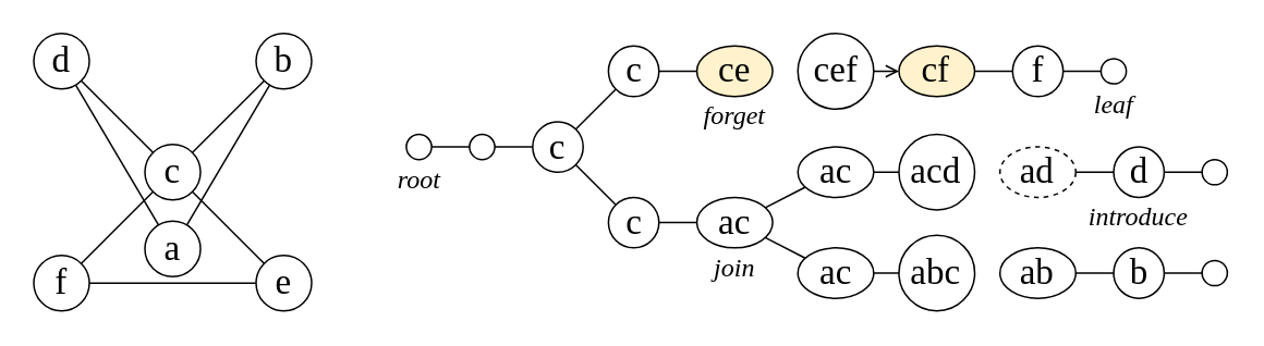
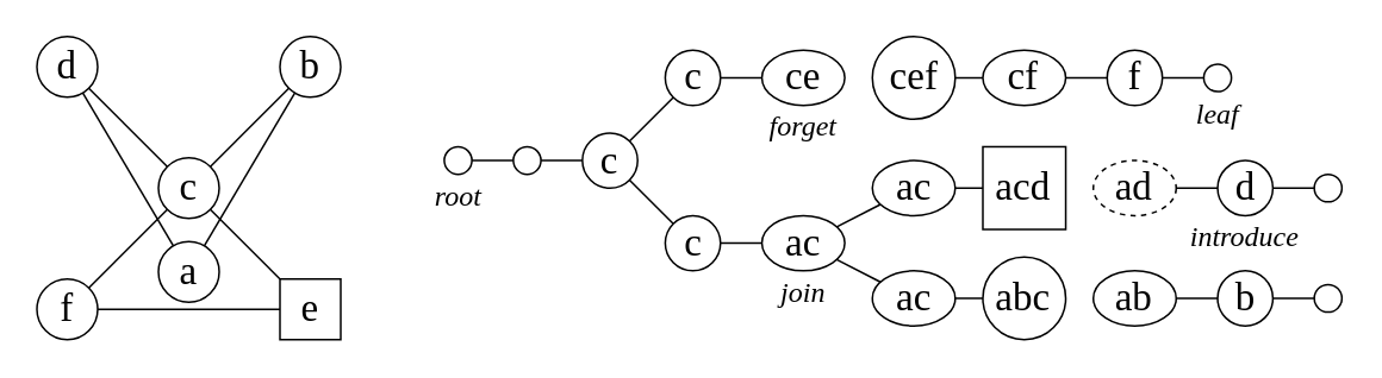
  <mxCell id="0" />
  <mxCell id="1" parent="0" />
  <mxCell id="2" value="" style="group" vertex="1" connectable="0" parent="1"><mxGeometry x="20" y="20" width="730.24" height="170" as="geometry" /></mxCell>
  <mxCell id="3" value="" style="group;fontFamily=Verdana;fontStyle=2;fontSize=18;" vertex="1" connectable="0" parent="2"><mxGeometry width="170.001" height="170" as="geometry" /></mxCell>
  <mxCell id="4" value="a" style="ellipse;whiteSpace=wrap;html=1;aspect=fixed;fontFamily=Verdana;fontSize=22;fontStyle=0;rounded=0;" vertex="1" parent="3"><mxGeometry x="68.0" y="115" width="34.0" height="34.0" as="geometry" /></mxCell>
  <mxCell id="5" value="d" style="ellipse;whiteSpace=wrap;html=1;fontFamily=Verdana;fontSize=22;fontStyle=0;rounded=0;" vertex="1" parent="3"><mxGeometry width="34.0" height="34.0" as="geometry" /></mxCell>
  <mxCell id="6" value="b" style="ellipse;whiteSpace=wrap;html=1;fontFamily=Verdana;fontSize=22;fontStyle=0;rounded=0;" vertex="1" parent="3"><mxGeometry x="136.001" width="34.0" height="34.0" as="geometry" /></mxCell>
  <mxCell id="7" value="c" style="ellipse;whiteSpace=wrap;html=1;fontFamily=Verdana;fontSize=22;fontStyle=0;rounded=0;" vertex="1" parent="3"><mxGeometry x="68.0" y="68.0" width="34.0" height="34.0" as="geometry" /></mxCell>
  <mxCell id="8" value="f" style="ellipse;whiteSpace=wrap;html=1;fontFamily=Verdana;fontSize=22;fontStyle=0;rounded=0;" vertex="1" parent="3"><mxGeometry y="136.0" width="34.0" height="34.0" as="geometry" /></mxCell>
- <mxCell id="9" value="e" style="ellipse;whiteSpace=wrap;html=1;fontFamily=Verdana;fontSize=22;fontStyle=0;rounded=0;" vertex="1" parent="3"><mxGeometry x="136.001" y="136.0" width="34.0" height="34.0" as="geometry" /></mxCell>
+ <mxCell id="9" value="e" style="whiteSpace=wrap;html=1;fontFamily=Verdana;fontSize=22;fontStyle=0;rounded=0;" vertex="1" parent="3"><mxGeometry x="136.001" y="136.0" width="34.0" height="34.0" as="geometry" /></mxCell>
  <mxCell id="10" value="" style="endArrow=none;html=1;rounded=0;fontFamily=Verdana;fontSize=22;fontStyle=0;" edge="1" parent="3" source="5" target="4"><mxGeometry width="50" height="50" relative="1" as="geometry"><mxPoint x="306.002" y="289" as="sourcePoint" /><mxPoint x="348.502" y="246.5" as="targetPoint" /></mxGeometry></mxCell>
  <mxCell id="11" value="" style="endArrow=none;html=1;rounded=0;fontFamily=Verdana;fontSize=22;fontStyle=0;" edge="1" parent="3" source="4" target="6"><mxGeometry width="50" height="50" relative="1" as="geometry"><mxPoint x="306.002" y="289" as="sourcePoint" /><mxPoint x="348.502" y="246.5" as="targetPoint" /></mxGeometry></mxCell>
  <mxCell id="12" value="" style="endArrow=none;html=1;rounded=0;fontFamily=Verdana;fontSize=22;fontStyle=0;" edge="1" parent="3" source="7" target="5"><mxGeometry width="50" height="50" relative="1" as="geometry"><mxPoint x="306.002" y="289" as="sourcePoint" /><mxPoint x="348.502" y="246.5" as="targetPoint" /></mxGeometry></mxCell>
  <mxCell id="13" value="" style="endArrow=none;html=1;rounded=0;fontFamily=Verdana;fontSize=22;fontStyle=0;" edge="1" parent="3" source="7" target="6"><mxGeometry width="50" height="50" relative="1" as="geometry"><mxPoint x="153.001" y="76.5" as="sourcePoint" /><mxPoint x="195.501" y="34.0" as="targetPoint" /></mxGeometry></mxCell>
  <mxCell id="14" value="" style="endArrow=none;html=1;rounded=0;fontFamily=Verdana;fontSize=22;fontStyle=0;" edge="1" parent="3" source="8" target="7"><mxGeometry width="50" height="50" relative="1" as="geometry"><mxPoint x="306.002" y="289" as="sourcePoint" /><mxPoint x="348.502" y="246.5" as="targetPoint" /></mxGeometry></mxCell>
  <mxCell id="15" value="" style="endArrow=none;html=1;rounded=0;fontFamily=Verdana;fontSize=22;fontStyle=0;" edge="1" parent="3" source="9" target="7"><mxGeometry width="50" height="50" relative="1" as="geometry"><mxPoint x="306.002" y="289" as="sourcePoint" /><mxPoint x="348.502" y="246.5" as="targetPoint" /></mxGeometry></mxCell>
  <mxCell id="16" value="" style="endArrow=none;html=1;rounded=0;fontFamily=Verdana;fontSize=22;fontStyle=0;" edge="1" parent="3" source="8" target="9"><mxGeometry width="50" height="50" relative="1" as="geometry"><mxPoint x="306.002" y="289" as="sourcePoint" /><mxPoint x="348.502" y="246.5" as="targetPoint" /></mxGeometry></mxCell>
  <mxCell id="17" value="" style="group;fontFamily=Verdana;" vertex="1" connectable="0" parent="2"><mxGeometry x="227.956" width="502.284" height="170" as="geometry" /></mxCell>
  <mxCell id="18" value="" style="ellipse;whiteSpace=wrap;html=1;rounded=0;fontSize=22;fontFamily=Verdana;fontStyle=0" vertex="1" parent="17"><mxGeometry x="486.829" y="77.273" width="15.455" height="15.455" as="geometry" /></mxCell>
  <mxCell id="19" value="d" style="ellipse;whiteSpace=wrap;html=1;rounded=0;fontSize=22;fontFamily=Verdana;fontStyle=0" vertex="1" parent="17"><mxGeometry x="432.737" y="69.545" width="30.91" height="30.909" as="geometry" /></mxCell>
  <mxCell id="20" value="ad" style="ellipse;whiteSpace=wrap;html=1;rounded=0;fontSize=22;fontFamily=Verdana;fontStyle=0;dashed=1;" vertex="1" parent="17"><mxGeometry x="363.19" y="69.545" width="46.365" height="30.909" as="geometry" /></mxCell>
- <mxCell id="21" value="acd" style="ellipse;whiteSpace=wrap;html=1;rounded=0;fontSize=22;fontFamily=Verdana;fontStyle=0" vertex="1" parent="17"><mxGeometry x="301.37" y="61.818" width="46.365" height="46.364" as="geometry" /></mxCell>
+ <mxCell id="21" value="acd" style="whiteSpace=wrap;html=1;fontSize=22;fontFamily=Verdana;fontStyle=0;rounded=0;" vertex="1" parent="17"><mxGeometry x="301.37" y="61.818" width="46.365" height="46.364" as="geometry" /></mxCell>
  <mxCell id="22" value="ac" style="ellipse;whiteSpace=wrap;html=1;rounded=0;fontSize=22;fontFamily=Verdana;fontStyle=0" vertex="1" parent="17"><mxGeometry x="239.551" y="69.545" width="46.365" height="30.909" as="geometry" /></mxCell>
  <mxCell id="23" value="" style="ellipse;whiteSpace=wrap;html=1;rounded=0;fontSize=22;fontFamily=Verdana;fontStyle=0" vertex="1" parent="17"><mxGeometry x="486.829" y="139.091" width="15.455" height="15.455" as="geometry" /></mxCell>
  <mxCell id="24" value="b" style="ellipse;whiteSpace=wrap;html=1;rounded=0;fontSize=22;fontFamily=Verdana;fontStyle=0" vertex="1" parent="17"><mxGeometry x="432.737" y="131.364" width="30.91" height="30.909" as="geometry" /></mxCell>
  <mxCell id="25" value="ab" style="ellipse;whiteSpace=wrap;html=1;rounded=0;fontSize=22;fontFamily=Verdana;fontStyle=0" vertex="1" parent="17"><mxGeometry x="363.19" y="131.364" width="46.365" height="30.909" as="geometry" /></mxCell>
  <mxCell id="26" value="abc" style="ellipse;whiteSpace=wrap;html=1;rounded=0;fontSize=22;fontFamily=Verdana;fontStyle=0" vertex="1" parent="17"><mxGeometry x="301.37" y="123.636" width="46.365" height="46.364" as="geometry" /></mxCell>
  <mxCell id="27" value="ac" style="ellipse;whiteSpace=wrap;html=1;rounded=0;fontSize=22;fontFamily=Verdana;fontStyle=0" vertex="1" parent="17"><mxGeometry x="239.551" y="131.364" width="46.365" height="30.909" as="geometry" /></mxCell>
  <mxCell id="28" value="" style="ellipse;whiteSpace=wrap;html=1;rounded=0;fontSize=22;fontFamily=Verdana;fontStyle=0" vertex="1" parent="17"><mxGeometry x="425.009" y="15.455" width="15.455" height="15.455" as="geometry" /></mxCell>
  <mxCell id="29" value="f" style="ellipse;whiteSpace=wrap;html=1;rounded=0;fontSize=22;fontFamily=Verdana;fontStyle=0" vertex="1" parent="17"><mxGeometry x="370.917" y="7.727" width="30.91" height="30.909" as="geometry" /></mxCell>
- <mxCell id="30" value="cf" style="ellipse;whiteSpace=wrap;html=1;rounded=0;fontSize=22;fontFamily=Verdana;fontStyle=0;fillColor=#fff2cc;" vertex="1" parent="17"><mxGeometry x="301.37" y="7.727" width="46.365" height="30.909" as="geometry" /></mxCell>
+ <mxCell id="30" value="cf" style="ellipse;whiteSpace=wrap;html=1;rounded=0;fontSize=22;fontFamily=Verdana;fontStyle=0" vertex="1" parent="17"><mxGeometry x="301.37" y="7.727" width="46.365" height="30.909" as="geometry" /></mxCell>
  <mxCell id="31" value="cef" style="ellipse;whiteSpace=wrap;html=1;rounded=0;fontSize=22;fontFamily=Verdana;fontStyle=0" vertex="1" parent="17"><mxGeometry x="239.551" width="46.365" height="46.364" as="geometry" /></mxCell>
- <mxCell id="32" value="ce" style="ellipse;whiteSpace=wrap;html=1;rounded=0;fontSize=22;fontFamily=Verdana;fontStyle=0;fillColor=#fff2cc;" vertex="1" parent="17"><mxGeometry x="177.731" y="7.727" width="46.365" height="30.909" as="geometry" /></mxCell>
+ <mxCell id="32" value="ce" style="ellipse;whiteSpace=wrap;html=1;rounded=0;fontSize=22;fontFamily=Verdana;fontStyle=0" vertex="1" parent="17"><mxGeometry x="177.731" y="7.727" width="46.365" height="30.909" as="geometry" /></mxCell>
  <mxCell id="33" value="ac" style="ellipse;whiteSpace=wrap;html=1;rounded=0;fontSize=22;fontFamily=Verdana;fontStyle=0" vertex="1" parent="17"><mxGeometry x="177.731" y="100.455" width="46.365" height="30.909" as="geometry" /></mxCell>
  <mxCell id="34" value="c" style="ellipse;whiteSpace=wrap;html=1;rounded=0;fontSize=22;fontFamily=Verdana;fontStyle=0" vertex="1" parent="17"><mxGeometry x="123.639" y="100.455" width="30.91" height="30.909" as="geometry" /></mxCell>
  <mxCell id="35" value="c" style="ellipse;whiteSpace=wrap;html=1;rounded=0;fontSize=22;fontFamily=Verdana;fontStyle=0" vertex="1" parent="17"><mxGeometry x="123.639" y="7.727" width="30.91" height="30.909" as="geometry" /></mxCell>
  <mxCell id="36" value="c" style="ellipse;whiteSpace=wrap;html=1;rounded=0;fontSize=22;fontFamily=Verdana;fontStyle=0" vertex="1" parent="17"><mxGeometry x="77.274" y="54.091" width="30.91" height="30.909" as="geometry" /></mxCell>
  <mxCell id="37" value="" style="ellipse;whiteSpace=wrap;html=1;rounded=0;fontSize=22;fontFamily=Verdana;fontStyle=0" vertex="1" parent="17"><mxGeometry x="38.637" y="61.818" width="15.455" height="15.455" as="geometry" /></mxCell>
  <mxCell id="38" value="" style="endArrow=none;html=1;rounded=0;exitX=1;exitY=0.5;exitDx=0;exitDy=0;entryX=0;entryY=0.5;entryDx=0;entryDy=0;fontSize=22;fontFamily=Verdana;fontStyle=0" edge="1" parent="17" source="37" target="36"><mxGeometry width="50" height="50" relative="1" as="geometry"><mxPoint x="61.82" y="115.909" as="sourcePoint" /><mxPoint x="100.457" y="77.273" as="targetPoint" /></mxGeometry></mxCell>
  <mxCell id="39" value="" style="endArrow=none;html=1;rounded=0;fontSize=22;fontFamily=Verdana;fontStyle=0" edge="1" parent="17" source="36" target="35"><mxGeometry width="50" height="50" relative="1" as="geometry"><mxPoint x="193.186" y="85.0" as="sourcePoint" /><mxPoint x="231.823" y="46.364" as="targetPoint" /></mxGeometry></mxCell>
  <mxCell id="40" value="" style="endArrow=none;html=1;rounded=0;fontSize=22;fontFamily=Verdana;fontStyle=0" edge="1" parent="17" source="33" target="22"><mxGeometry width="50" height="50" relative="1" as="geometry"><mxPoint x="162.276" y="193.182" as="sourcePoint" /><mxPoint x="200.913" y="154.545" as="targetPoint" /></mxGeometry></mxCell>
  <mxCell id="41" value="" style="endArrow=none;html=1;rounded=0;fontSize=22;fontFamily=Verdana;fontStyle=0" edge="1" parent="17" source="34" target="36"><mxGeometry width="50" height="50" relative="1" as="geometry"><mxPoint x="208.641" y="100.455" as="sourcePoint" /><mxPoint x="247.278" y="61.818" as="targetPoint" /></mxGeometry></mxCell>
  <mxCell id="42" value="" style="endArrow=none;html=1;rounded=0;fontSize=22;fontFamily=Verdana;fontStyle=0" edge="1" parent="17" source="33" target="34"><mxGeometry width="50" height="50" relative="1" as="geometry"><mxPoint x="216.368" y="108.182" as="sourcePoint" /><mxPoint x="255.006" y="69.545" as="targetPoint" /></mxGeometry></mxCell>
  <mxCell id="43" value="" style="endArrow=none;html=1;rounded=0;fontSize=22;fontFamily=Verdana;fontStyle=0" edge="1" parent="17" source="27" target="33"><mxGeometry width="50" height="50" relative="1" as="geometry"><mxPoint x="224.096" y="115.909" as="sourcePoint" /><mxPoint x="262.733" y="77.273" as="targetPoint" /></mxGeometry></mxCell>
  <mxCell id="44" value="" style="endArrow=none;html=1;rounded=0;fontSize=22;fontFamily=Verdana;fontStyle=0" edge="1" parent="17" source="22" target="21"><mxGeometry width="50" height="50" relative="1" as="geometry"><mxPoint x="231.823" y="123.636" as="sourcePoint" /><mxPoint x="270.46" y="85.0" as="targetPoint" /></mxGeometry></mxCell>
  <mxCell id="45" value="" style="endArrow=none;html=1;rounded=0;fontSize=22;fontFamily=Verdana;fontStyle=0" edge="1" parent="17" source="20" target="19"><mxGeometry width="50" height="50" relative="1" as="geometry"><mxPoint x="247.278" y="139.091" as="sourcePoint" /><mxPoint x="285.915" y="100.455" as="targetPoint" /></mxGeometry></mxCell>
  <mxCell id="46" value="" style="endArrow=none;html=1;rounded=0;fontSize=22;fontFamily=Verdana;fontStyle=0" edge="1" parent="17" source="19" target="18"><mxGeometry width="50" height="50" relative="1" as="geometry"><mxPoint x="255.006" y="146.818" as="sourcePoint" /><mxPoint x="293.643" y="108.182" as="targetPoint" /></mxGeometry></mxCell>
  <mxCell id="47" value="" style="endArrow=none;html=1;rounded=0;fontSize=22;fontFamily=Verdana;fontStyle=0" edge="1" parent="17" source="27" target="26"><mxGeometry width="50" height="50" relative="1" as="geometry"><mxPoint x="262.733" y="154.545" as="sourcePoint" /><mxPoint x="301.37" y="115.909" as="targetPoint" /></mxGeometry></mxCell>
  <mxCell id="48" value="" style="endArrow=none;html=1;rounded=0;fontSize=22;fontFamily=Verdana;fontStyle=0" edge="1" parent="17" source="25" target="24"><mxGeometry width="50" height="50" relative="1" as="geometry"><mxPoint x="278.188" y="170" as="sourcePoint" /><mxPoint x="316.825" y="131.364" as="targetPoint" /></mxGeometry></mxCell>
  <mxCell id="49" value="" style="endArrow=none;html=1;rounded=0;fontSize=22;fontFamily=Verdana;fontStyle=0" edge="1" parent="17" source="24" target="23"><mxGeometry width="50" height="50" relative="1" as="geometry"><mxPoint x="285.915" y="177.727" as="sourcePoint" /><mxPoint x="324.553" y="139.091" as="targetPoint" /></mxGeometry></mxCell>
  <mxCell id="50" value="" style="ellipse;whiteSpace=wrap;html=1;rounded=0;fontSize=22;fontFamily=Verdana;fontStyle=0" vertex="1" parent="17"><mxGeometry y="61.818" width="15.455" height="15.455" as="geometry" /></mxCell>
  <mxCell id="51" value="" style="endArrow=none;html=1;rounded=0;fontSize=22;fontFamily=Verdana;fontStyle=0" edge="1" parent="17" source="50" target="37"><mxGeometry width="50" height="50" relative="1" as="geometry"><mxPoint x="61.82" y="115.909" as="sourcePoint" /><mxPoint x="100.457" y="77.273" as="targetPoint" /></mxGeometry></mxCell>
  <mxCell id="52" value="" style="endArrow=none;html=1;rounded=0;fontSize=22;fontFamily=Verdana;fontStyle=0" edge="1" parent="17" source="29" target="28"><mxGeometry width="50" height="50" relative="1" as="geometry"><mxPoint x="193.186" y="-23.182" as="sourcePoint" /><mxPoint x="231.823" y="-61.818" as="targetPoint" /></mxGeometry></mxCell>
  <mxCell id="53" value="" style="endArrow=none;html=1;rounded=0;fontSize=22;fontFamily=Verdana;fontStyle=0" edge="1" parent="17" source="30" target="29"><mxGeometry width="50" height="50" relative="1" as="geometry"><mxPoint x="200.913" y="-15.455" as="sourcePoint" /><mxPoint x="239.551" y="-54.091" as="targetPoint" /></mxGeometry></mxCell>
- <mxCell id="54" value="" style="endArrow=open;html=1;rounded=0;fontSize=22;fontFamily=Verdana;fontStyle=0;" edge="1" parent="17" source="31" target="30"><mxGeometry width="50" height="50" relative="1" as="geometry"><mxPoint x="208.641" y="-7.727" as="sourcePoint" /><mxPoint x="247.278" y="-46.364" as="targetPoint" /></mxGeometry></mxCell>
+ <mxCell id="54" value="" style="endArrow=none;html=1;rounded=0;fontSize=22;fontFamily=Verdana;fontStyle=0" edge="1" parent="17" source="31" target="30"><mxGeometry width="50" height="50" relative="1" as="geometry"><mxPoint x="208.641" y="-7.727" as="sourcePoint" /><mxPoint x="247.278" y="-46.364" as="targetPoint" /></mxGeometry></mxCell>
  <mxCell id="55" value="" style="endArrow=none;html=1;rounded=0;fontSize=22;fontFamily=Verdana;fontStyle=0" edge="1" parent="17" source="35" target="32"><mxGeometry width="50" height="50" relative="1" as="geometry"><mxPoint x="224.096" y="7.727" as="sourcePoint" /><mxPoint x="262.733" y="-30.909" as="targetPoint" /></mxGeometry></mxCell>
  <mxCell id="56" value="" style="group" vertex="1" connectable="0" parent="2"><mxGeometry x="212.501" y="30.909" width="486.829" height="119.343" as="geometry" /></mxCell>
  <mxCell id="57" value="root" style="text;html=1;align=center;verticalAlign=middle;whiteSpace=wrap;rounded=0;rotation=0;fontStyle=2;fontSize=16;fontFamily=Verdana;" vertex="1" parent="56"><mxGeometry y="46.364" width="46.365" height="23.182" as="geometry" /></mxCell>
  <mxCell id="58" value="join" style="text;html=1;align=center;verticalAlign=middle;whiteSpace=wrap;rounded=0;rotation=0;fontStyle=2;fontSize=16;fontFamily=Verdana;" vertex="1" parent="56"><mxGeometry x="193.182" y="104.75" width="46.368" height="14.593" as="geometry" /></mxCell>
  <mxCell id="59" value="forget" style="text;html=1;align=center;verticalAlign=middle;whiteSpace=wrap;rounded=0;rotation=0;fontStyle=2;fontSize=16;fontFamily=Verdana;" vertex="1" parent="56"><mxGeometry x="193.186" y="7.727" width="46.365" height="23.182" as="geometry" /></mxCell>
  <mxCell id="60" value="leaf" style="text;html=1;align=center;verticalAlign=middle;whiteSpace=wrap;rounded=0;rotation=0;fontStyle=2;fontSize=16;fontFamily=Verdana;" vertex="1" parent="56"><mxGeometry x="425.009" width="46.365" height="23.182" as="geometry" /></mxCell>
  <mxCell id="61" value="introduce" style="text;html=1;align=center;verticalAlign=middle;whiteSpace=wrap;rounded=0;rotation=0;fontStyle=2;fontSize=16;fontFamily=Verdana;" vertex="1" parent="56"><mxGeometry x="440.464" y="69.545" width="46.365" height="23.182" as="geometry" /></mxCell>
